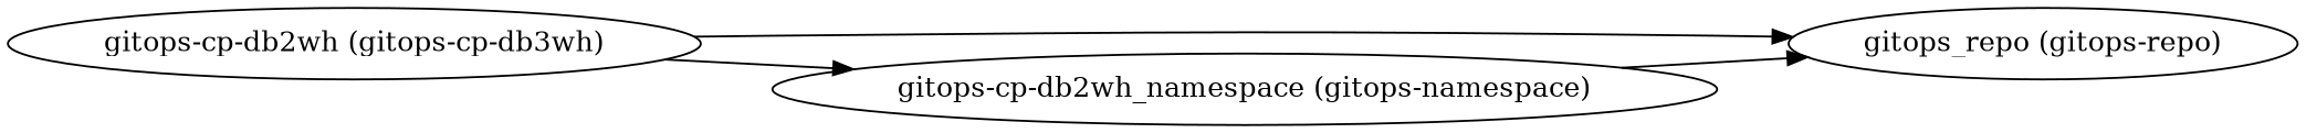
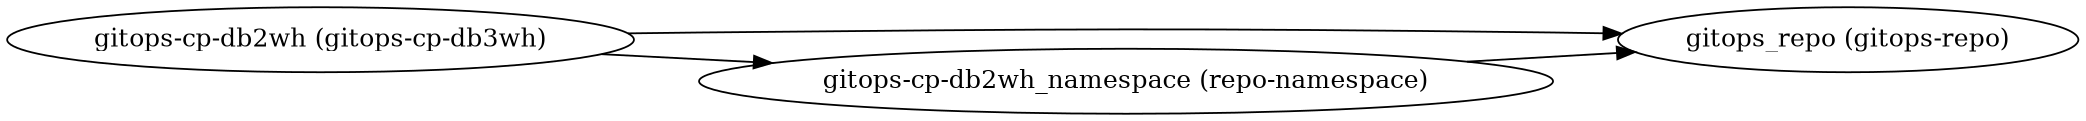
  digraph {
    rankdir=LR
    n1 [label="gitops-cp-db2wh (gitops-cp-db3wh)"]
    "gitops_repo (gitops-repo)"
-   "gitops-cp-db2wh_namespace (gitops-namespace)"
+   "gitops-cp-db2wh_namespace (gitops-namespace)" [label="gitops-cp-db2wh_namespace (repo-namespace)"]
    n1 -> "gitops_repo (gitops-repo)"
    n1 -> "gitops-cp-db2wh_namespace (gitops-namespace)"
    "gitops-cp-db2wh_namespace (gitops-namespace)" -> "gitops_repo (gitops-repo)"
  }
